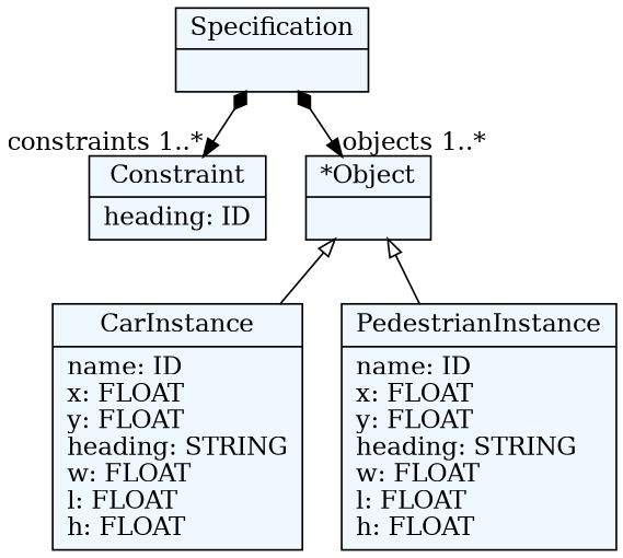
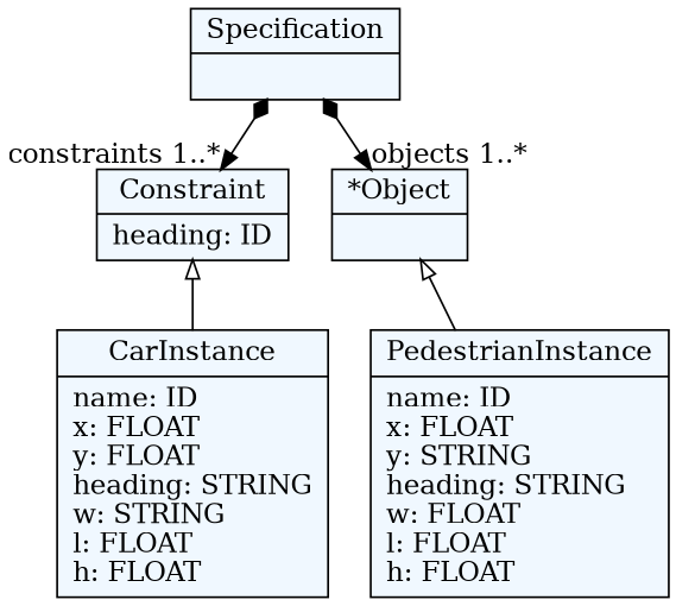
  digraph {
    fontname="Bitstream Vera Sans"
    fontsize=8
    nodesep=0.3
    node [fillcolor=aliceblue shape=record style=filled]
    edge [arrowtail=diamond dir=both]
    n1 [label="{Specification|}"]
    n2 [label="{*Object|}"]
    n3 [label="{Constraint|heading: ID\l}"]
-   n4 [label="{CarInstance|name: ID\lx: FLOAT\ly: FLOAT\lheading: STRING\lw: FLOAT\ll: FLOAT\lh: FLOAT\l}"]
-   n5 [label="{PedestrianInstance|name: ID\lx: FLOAT\ly: FLOAT\lheading: STRING\lw: FLOAT\ll: FLOAT\lh: FLOAT\l}"]
+   n4 [label="{CarInstance|name: ID\lx: FLOAT\ly: FLOAT\lheading: STRING\lw: STRING\ll: FLOAT\lh: FLOAT\l}"]
+   n5 [label="{PedestrianInstance|name: ID\lx: FLOAT\ly: STRING\lheading: STRING\lw: FLOAT\ll: FLOAT\lh: FLOAT\l}"]
    n1 -> n2 [headlabel="objects 1..*"]
    n1 -> n3 [headlabel="constraints 1..*"]
-   n2 -> n4 [arrowtail=empty dir=back]
+   n3 -> n4 [arrowtail=empty dir=back]
    n2 -> n5 [arrowtail=empty dir=back]
  }
